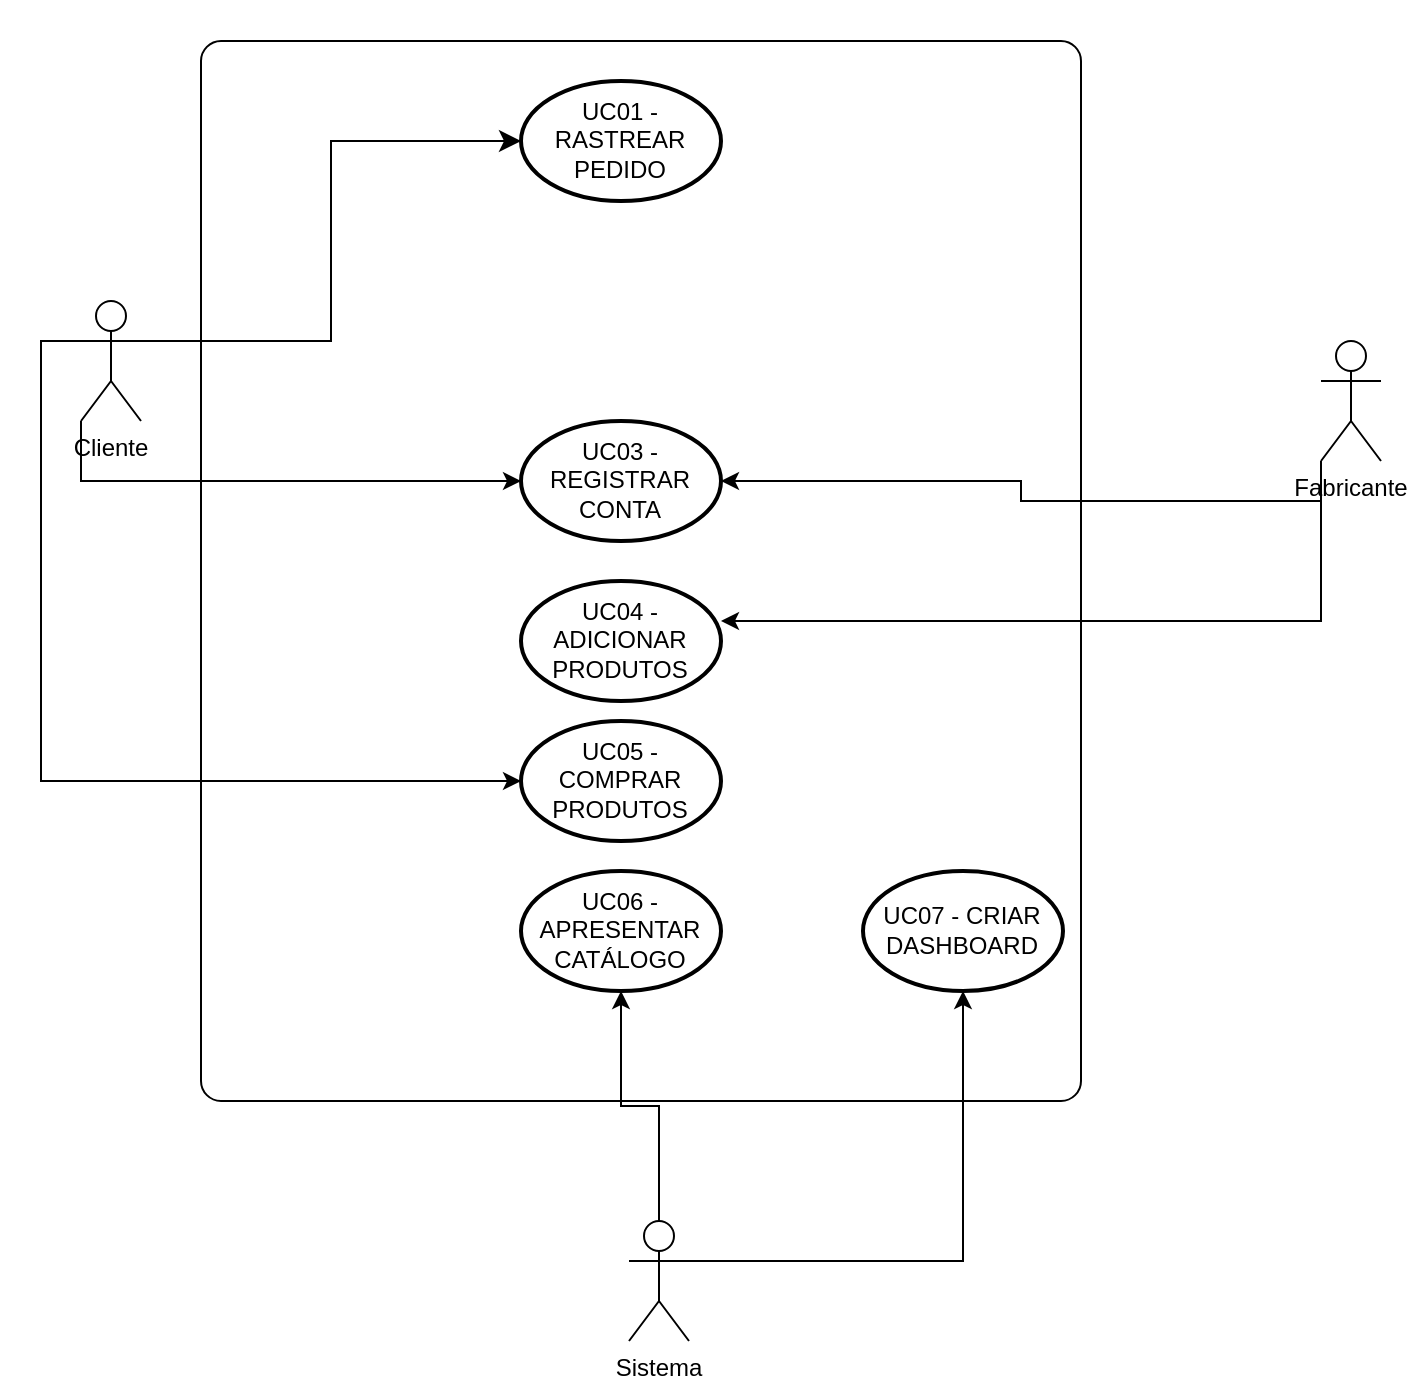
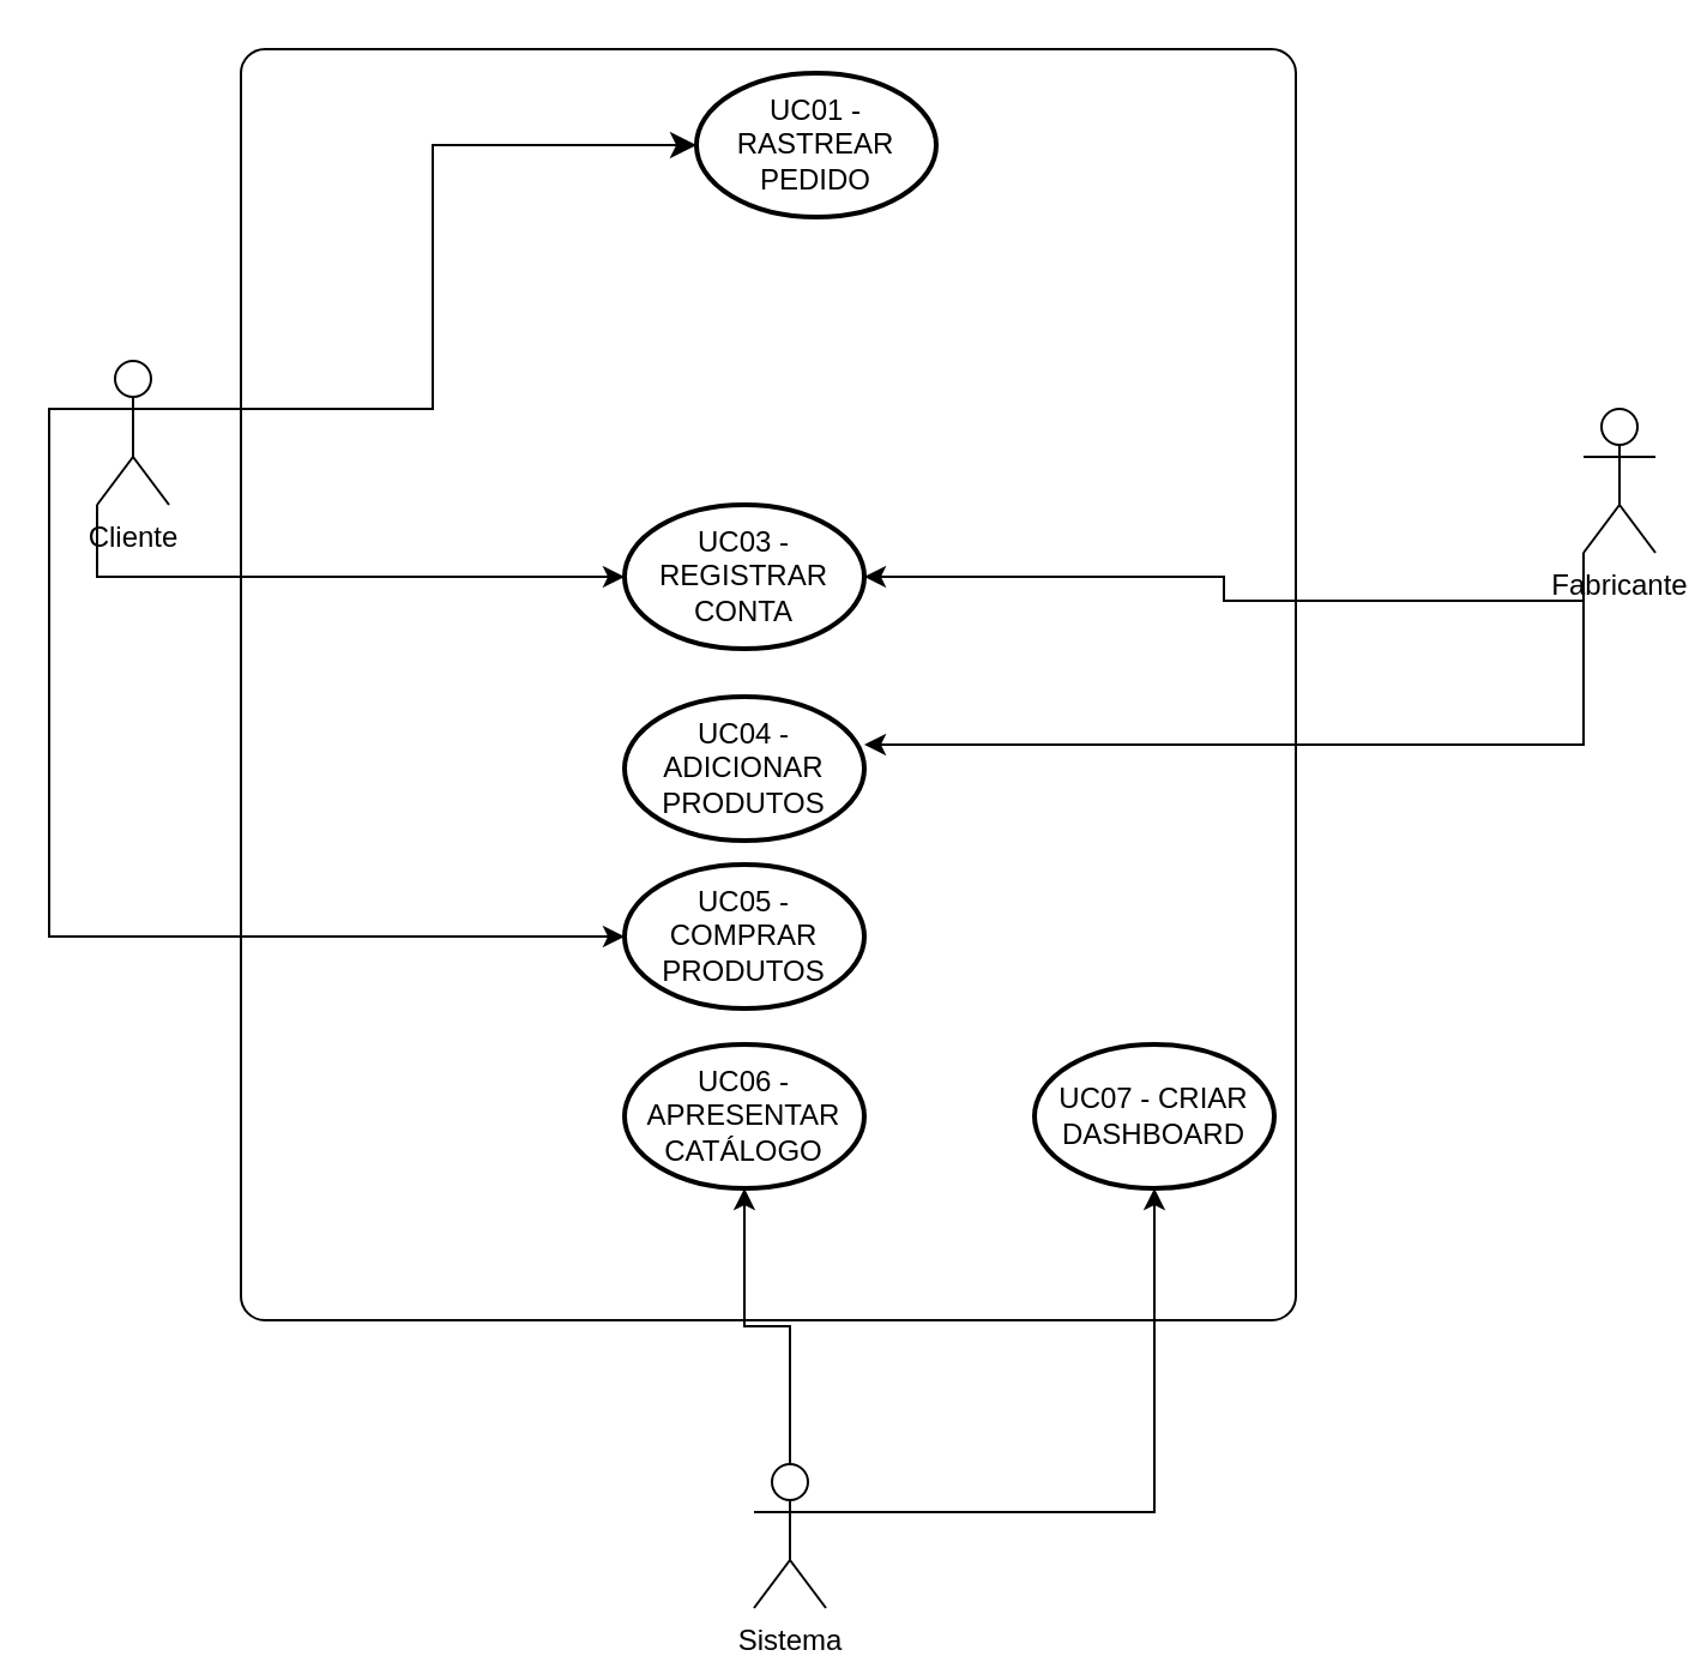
  <mxCell id="0" />
  <mxCell id="1" parent="0" />
  <mxCell id="2" value="" style="points=[[0.25,0,0],[0.5,0,0],[0.75,0,0],[1,0.25,0],[1,0.5,0],[1,0.75,0],[0.75,1,0],[0.5,1,0],[0.25,1,0],[0,0.75,0],[0,0.5,0],[0,0.25,0]];shape=mxgraph.bpmn.task;whiteSpace=wrap;rectStyle=rounded;size=10;html=1;container=1;expand=0;collapsible=0;taskMarker=abstract;" vertex="1" parent="1"><mxGeometry x="100" y="20" width="440" height="530" as="geometry" /></mxCell>
- <mxCell id="3" value="UC01 - RASTREAR PEDIDO" style="strokeWidth=2;html=1;shape=mxgraph.flowchart.start_1;whiteSpace=wrap;" vertex="1" parent="2"><mxGeometry x="160" y="20" width="100" height="60" as="geometry" /></mxCell>
+ <mxCell id="3" value="UC01 - RASTREAR PEDIDO" style="strokeWidth=2;html=1;shape=mxgraph.flowchart.start_1;whiteSpace=wrap;" vertex="1" parent="2"><mxGeometry x="190" y="10" width="100" height="60" as="geometry" /></mxCell>
  <mxCell id="4" value="UC03 - REGISTRAR CONTA" style="strokeWidth=2;html=1;shape=mxgraph.flowchart.start_1;whiteSpace=wrap;" vertex="1" parent="2"><mxGeometry x="160" y="190" width="100" height="60" as="geometry" /></mxCell>
  <mxCell id="5" value="UC04 - ADICIONAR PRODUTOS" style="strokeWidth=2;html=1;shape=mxgraph.flowchart.start_1;whiteSpace=wrap;" vertex="1" parent="2"><mxGeometry x="160" y="270" width="100" height="60" as="geometry" /></mxCell>
  <mxCell id="6" value="UC05 - COMPRAR PRODUTOS" style="strokeWidth=2;html=1;shape=mxgraph.flowchart.start_1;whiteSpace=wrap;" vertex="1" parent="2"><mxGeometry x="160" y="340" width="100" height="60" as="geometry" /></mxCell>
  <mxCell id="7" value="UC06 - APRESENTAR CATÁLOGO" style="strokeWidth=2;html=1;shape=mxgraph.flowchart.start_1;whiteSpace=wrap;" vertex="1" parent="2"><mxGeometry x="160" y="415" width="100" height="60" as="geometry" /></mxCell>
  <mxCell id="8" value="UC07 - CRIAR DASHBOARD" style="strokeWidth=2;html=1;shape=mxgraph.flowchart.start_1;whiteSpace=wrap;" vertex="1" parent="2"><mxGeometry x="331" y="415" width="100" height="60" as="geometry" /></mxCell>
  <mxCell id="9" style="edgeStyle=orthogonalEdgeStyle;rounded=0;orthogonalLoop=1;jettySize=auto;html=1;exitX=0;exitY=1;exitDx=0;exitDy=0;exitPerimeter=0;" edge="1" parent="1" source="11" target="4"><mxGeometry relative="1" as="geometry" /></mxCell>
  <mxCell id="10" style="edgeStyle=orthogonalEdgeStyle;rounded=0;orthogonalLoop=1;jettySize=auto;html=1;exitX=0;exitY=0.333;exitDx=0;exitDy=0;exitPerimeter=0;" edge="1" parent="1" source="11" target="6"><mxGeometry relative="1" as="geometry"><Array as="points"><mxPoint x="20" y="170" /><mxPoint x="20" y="390" /></Array></mxGeometry></mxCell>
  <mxCell id="11" value="Cliente" style="shape=umlActor;verticalLabelPosition=bottom;verticalAlign=top;html=1;outlineConnect=0;" vertex="1" parent="1"><mxGeometry x="40" y="150" width="30" height="60" as="geometry" /></mxCell>
  <mxCell id="12" style="edgeStyle=orthogonalEdgeStyle;rounded=0;orthogonalLoop=1;jettySize=auto;html=1;exitX=0;exitY=1;exitDx=0;exitDy=0;exitPerimeter=0;" edge="1" parent="1" source="14" target="4"><mxGeometry relative="1" as="geometry" /></mxCell>
  <mxCell id="13" style="edgeStyle=orthogonalEdgeStyle;rounded=0;orthogonalLoop=1;jettySize=auto;html=1;exitX=0;exitY=1;exitDx=0;exitDy=0;exitPerimeter=0;" edge="1" parent="1" source="14" target="5"><mxGeometry relative="1" as="geometry"><Array as="points"><mxPoint x="660" y="310" /></Array></mxGeometry></mxCell>
  <mxCell id="14" value="Fabricante" style="shape=umlActor;verticalLabelPosition=bottom;verticalAlign=top;html=1;outlineConnect=0;" vertex="1" parent="1"><mxGeometry x="660" y="170" width="30" height="60" as="geometry" /></mxCell>
  <mxCell id="15" style="edgeStyle=orthogonalEdgeStyle;rounded=0;orthogonalLoop=1;jettySize=auto;html=1;exitX=0.5;exitY=0;exitDx=0;exitDy=0;exitPerimeter=0;" edge="1" parent="1" source="17" target="7"><mxGeometry relative="1" as="geometry" /></mxCell>
  <mxCell id="16" style="edgeStyle=orthogonalEdgeStyle;rounded=0;orthogonalLoop=1;jettySize=auto;html=1;exitX=1;exitY=0.333;exitDx=0;exitDy=0;exitPerimeter=0;" edge="1" parent="1" source="17" target="8"><mxGeometry relative="1" as="geometry" /></mxCell>
  <mxCell id="17" value="Sistema" style="shape=umlActor;verticalLabelPosition=bottom;verticalAlign=top;html=1;" vertex="1" parent="1"><mxGeometry x="314" y="610" width="30" height="60" as="geometry" /></mxCell>
  <mxCell id="18" value="" style="edgeStyle=elbowEdgeStyle;elbow=horizontal;endArrow=classic;html=1;curved=0;rounded=0;endSize=8;startSize=8;exitX=1;exitY=0.333;exitDx=0;exitDy=0;exitPerimeter=0;" edge="1" parent="1" source="11" target="3"><mxGeometry width="50" height="50" relative="1" as="geometry"><mxPoint x="50" y="170" as="sourcePoint" /><mxPoint x="90" y="285" as="targetPoint" /></mxGeometry></mxCell>
